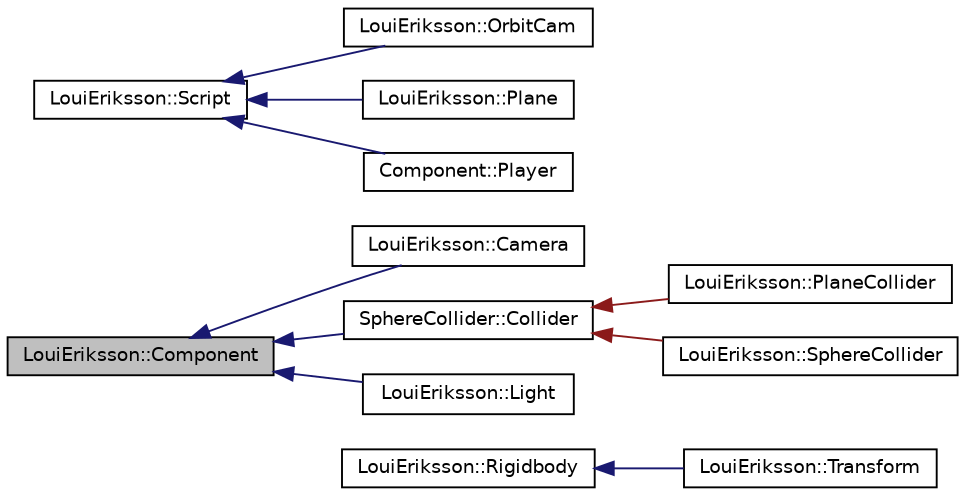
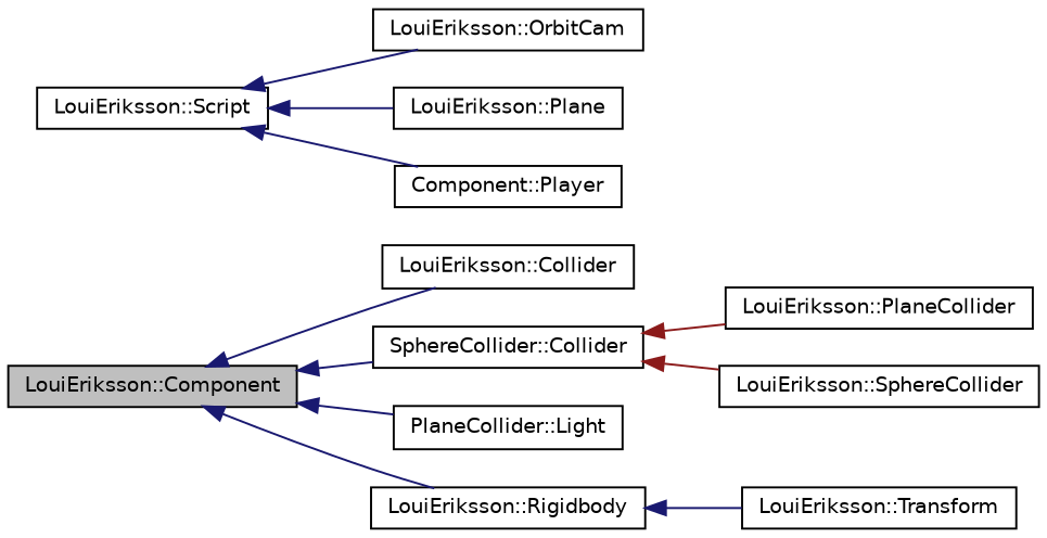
  digraph {
    rankdir=LR
    node [color=black fillcolor=white fontname=Helvetica fontsize=10 shape=record style=filled]
    edge [color=midnightblue dir=back fontname=Helvetica fontsize=10 labelfontname=Helvetica labelfontsize=10 style=solid]
    n1 [fillcolor=grey75 fontcolor=black height=0.2 label="LouiEriksson::Component" width=0.4]
-   n2 [height=0.2 label="LouiEriksson::Camera" width=0.4]
+   n2 [height=0.2 label="LouiEriksson::Collider" width=0.4]
    n3 [height=0.2 label="SphereCollider::Collider" width=0.4]
-   n4 [height=0.2 label="LouiEriksson::Light" width=0.4]
+   n4 [height=0.2 label="PlaneCollider::Light" width=0.4]
    n5 [height=0.2 label="LouiEriksson::Rigidbody" width=0.4]
    n6 [height=0.2 label="LouiEriksson::PlaneCollider" width=0.4]
    n7 [height=0.2 label="LouiEriksson::SphereCollider" width=0.4]
    n8 [height=0.2 label="LouiEriksson::Transform" width=0.4]
    n9 [height=0.2 label="LouiEriksson::Script" width=0.4]
    n10 [height=0.2 label="LouiEriksson::OrbitCam" width=0.4]
    n11 [height=0.2 label="LouiEriksson::Plane" width=0.4]
    n12 [height=0.2 label="Component::Player" width=0.4]
    n1 -> n2
    n1 -> n3
    n1 -> n4
+   n1 -> n5
    n3 -> n6 [color=firebrick4]
    n3 -> n7 [color=firebrick4]
    n5 -> n8
    n9 -> n10
    n9 -> n11
    n9 -> n12
  }
